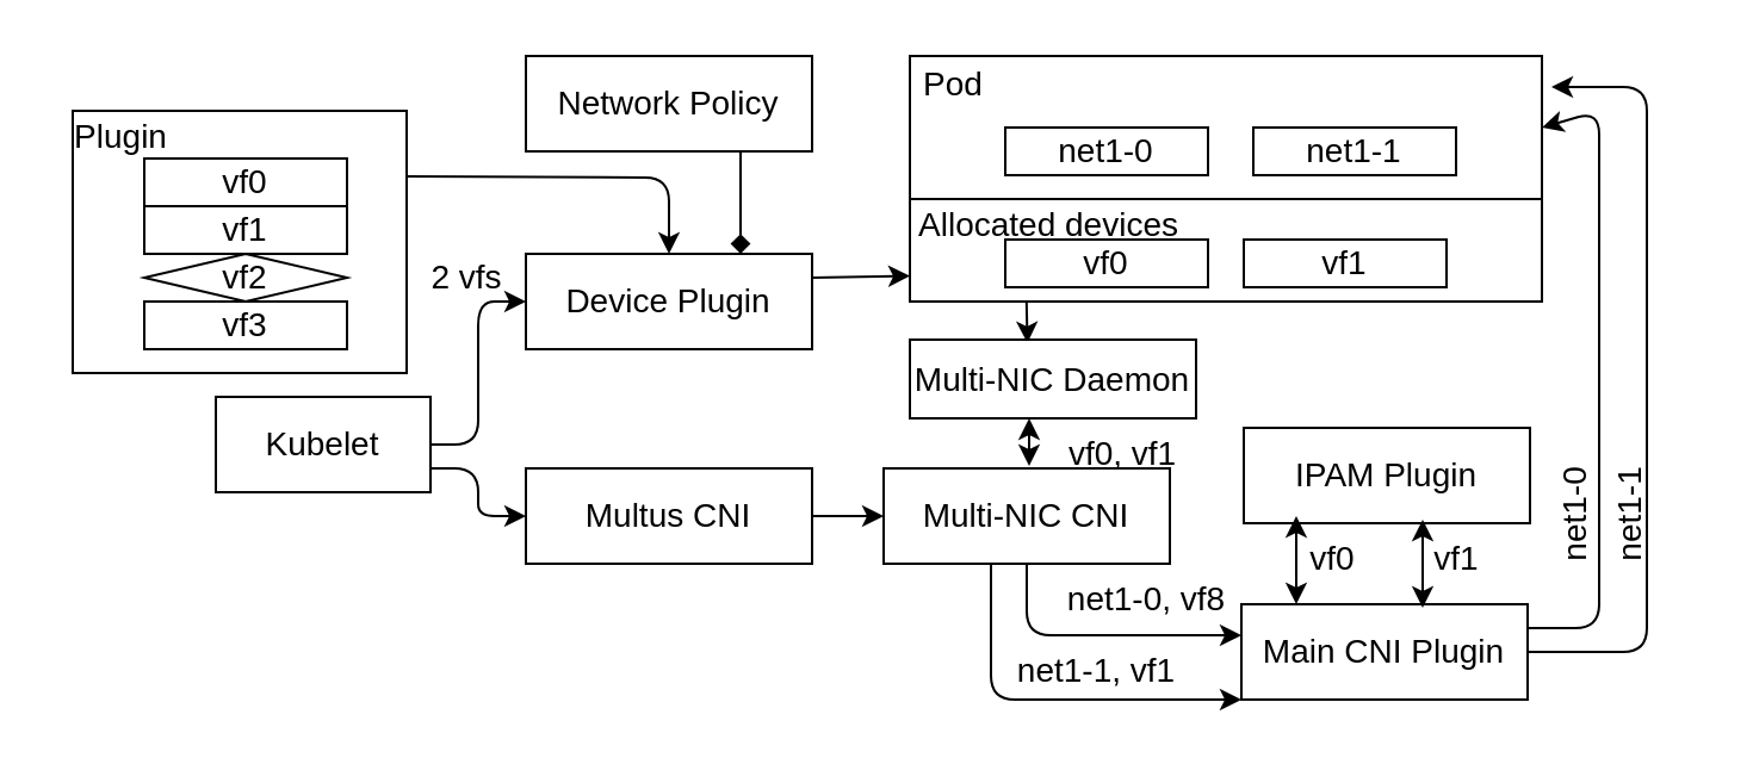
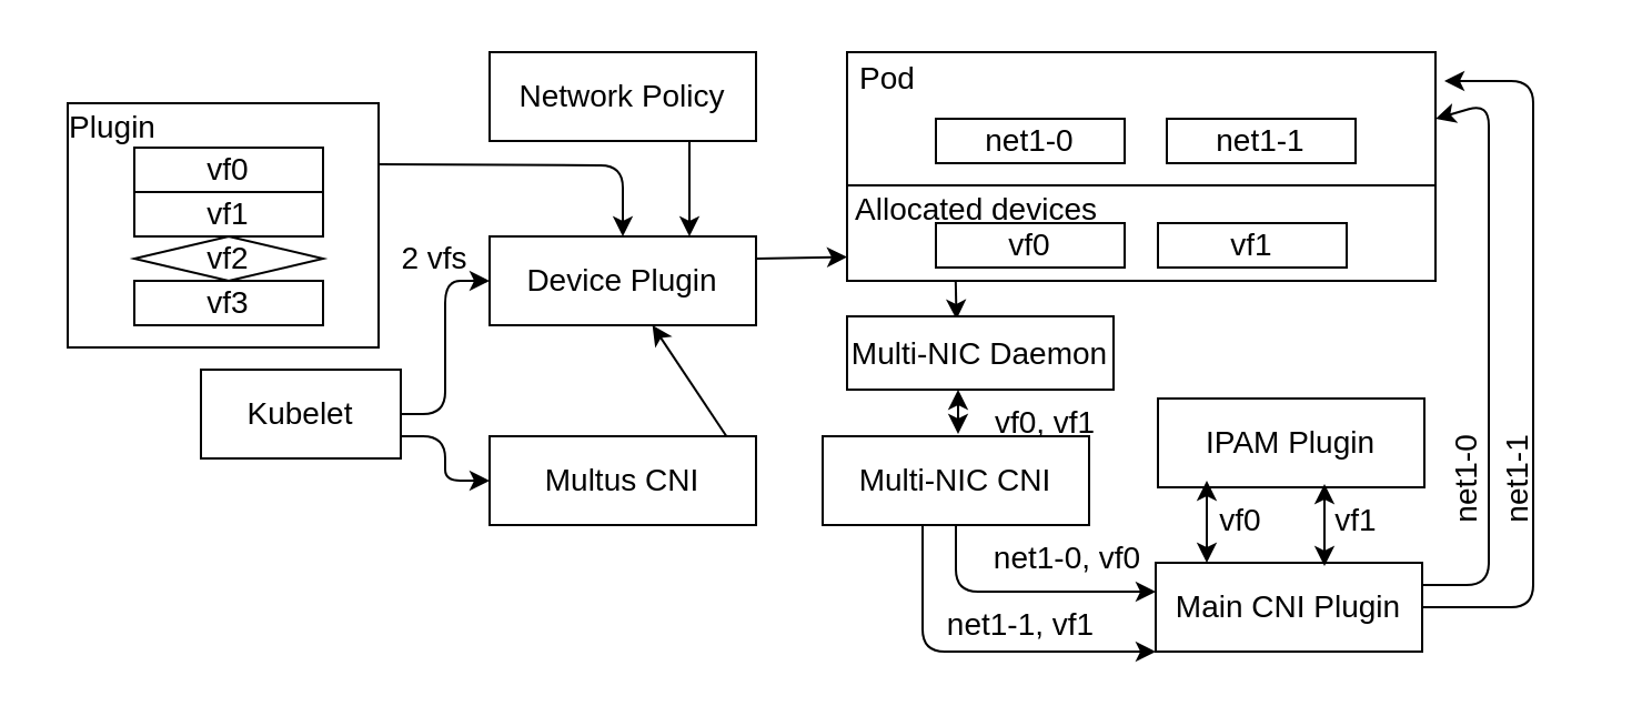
  <mxCell id="0" />
  <mxCell id="1" parent="0" />
  <mxCell id="2" style="edgeStyle=none;html=1;entryX=0.642;entryY=0;entryDx=0;entryDy=0;entryPerimeter=0;fontSize=14;startArrow=classic;startFill=1;" parent="1" edge="1"><mxGeometry relative="1" as="geometry"><mxPoint x="431" y="175" as="sourcePoint" /><mxPoint x="431" y="195" as="targetPoint" /></mxGeometry></mxCell>
  <mxCell id="3" style="edgeStyle=none;html=1;exitX=0.177;exitY=0.996;exitDx=0;exitDy=0;exitPerimeter=0;entryX=0.394;entryY=0.043;entryDx=0;entryDy=0;entryPerimeter=0;" parent="1" edge="1"><mxGeometry relative="1" as="geometry"><mxPoint x="429.905" y="125.828" as="sourcePoint" /><mxPoint x="430.28" y="143.419" as="targetPoint" /></mxGeometry></mxCell>
  <mxCell id="4" value="" style="rounded=0;whiteSpace=wrap;html=1;fontSize=14;" parent="1" vertex="1"><mxGeometry x="381" y="83" width="265" height="43" as="geometry" /></mxCell>
  <mxCell id="5" style="edgeStyle=none;html=1;exitX=1;exitY=0.25;exitDx=0;exitDy=0;entryX=0;entryY=0.75;entryDx=0;entryDy=0;" parent="1" source="6" target="4" edge="1"><mxGeometry relative="1" as="geometry" /></mxCell>
  <mxCell id="6" value="Device Plugin" style="rounded=0;whiteSpace=wrap;html=1;fontSize=14;" parent="1" vertex="1"><mxGeometry x="220" y="106" width="120" height="40" as="geometry" /></mxCell>
  <mxCell id="7" value="Multi-NIC CNI" style="rounded=0;whiteSpace=wrap;html=1;fontSize=14;" parent="1" vertex="1"><mxGeometry x="370" y="196" width="120" height="40" as="geometry" /></mxCell>
  <mxCell id="8" value="IPAM Plugin" style="rounded=0;whiteSpace=wrap;html=1;fontSize=14;" parent="1" vertex="1"><mxGeometry x="521" y="179" width="120" height="40" as="geometry" /></mxCell>
- <mxCell id="9" style="edgeStyle=none;html=1;exitX=1;exitY=0.5;exitDx=0;exitDy=0;entryX=0;entryY=0.5;entryDx=0;entryDy=0;fontSize=14;" parent="1" source="10" target="7" edge="1"><mxGeometry relative="1" as="geometry" /></mxCell>
+ <mxCell id="9" style="edgeStyle=none;html=1;exitX=1;exitY=0.5;exitDx=0;exitDy=0;fontSize=14;" parent="1" source="10" target="6" edge="1"><mxGeometry relative="1" as="geometry" /></mxCell>
  <mxCell id="10" value="Multus CNI" style="rounded=0;whiteSpace=wrap;html=1;fontSize=14;" parent="1" vertex="1"><mxGeometry x="220" y="196" width="120" height="40" as="geometry" /></mxCell>
  <mxCell id="11" style="edgeStyle=none;html=1;exitX=1;exitY=0.5;exitDx=0;exitDy=0;entryX=0;entryY=0.5;entryDx=0;entryDy=0;fontSize=14;" parent="1" source="12" target="6" edge="1"><mxGeometry relative="1" as="geometry"><Array as="points"><mxPoint x="200" y="186" /><mxPoint x="200" y="126" /></Array></mxGeometry></mxCell>
  <mxCell id="12" value="Kubelet" style="rounded=0;whiteSpace=wrap;html=1;fontSize=14;" parent="1" vertex="1"><mxGeometry x="90" y="166" width="90" height="40" as="geometry" /></mxCell>
  <mxCell id="13" style="edgeStyle=none;html=1;exitX=1;exitY=0.75;exitDx=0;exitDy=0;entryX=0;entryY=0.5;entryDx=0;entryDy=0;fontSize=14;" parent="1" source="12" target="10" edge="1"><mxGeometry relative="1" as="geometry"><mxPoint x="190" y="196" as="sourcePoint" /><mxPoint x="250" y="136" as="targetPoint" /><Array as="points"><mxPoint x="200" y="196" /><mxPoint x="200" y="216" /><mxPoint x="220" y="216" /></Array></mxGeometry></mxCell>
  <mxCell id="14" value="" style="rounded=0;whiteSpace=wrap;html=1;fontSize=14;" parent="1" vertex="1"><mxGeometry x="381" y="23" width="265" height="60" as="geometry" /></mxCell>
  <mxCell id="15" value="Pod" style="text;html=1;align=center;verticalAlign=middle;resizable=0;points=[];autosize=1;strokeColor=none;fillColor=none;fontSize=14;" parent="1" vertex="1"><mxGeometry x="374" y="20" width="50" height="30" as="geometry" /></mxCell>
  <mxCell id="16" value="vf0" style="rounded=0;whiteSpace=wrap;html=1;fontSize=14;" parent="1" vertex="1"><mxGeometry x="421" y="100" width="85" height="20" as="geometry" /></mxCell>
  <mxCell id="17" value="vf1" style="rounded=0;whiteSpace=wrap;html=1;fontSize=14;" parent="1" vertex="1"><mxGeometry x="521" y="100" width="85" height="20" as="geometry" /></mxCell>
  <mxCell id="18" value="Allocated devices" style="text;html=1;align=center;verticalAlign=middle;resizable=0;points=[];autosize=1;strokeColor=none;fillColor=none;fontSize=14;" parent="1" vertex="1"><mxGeometry x="374" y="79" width="130" height="30" as="geometry" /></mxCell>
  <mxCell id="19" style="edgeStyle=none;html=1;exitX=1;exitY=0.25;exitDx=0;exitDy=0;entryX=0.5;entryY=0;entryDx=0;entryDy=0;" parent="1" source="20" target="6" edge="1"><mxGeometry relative="1" as="geometry"><Array as="points"><mxPoint x="280" y="74" /></Array></mxGeometry></mxCell>
  <mxCell id="20" value="" style="rounded=0;whiteSpace=wrap;html=1;fontSize=14;" parent="1" vertex="1"><mxGeometry x="30" y="46" width="140" height="110" as="geometry" /></mxCell>
  <mxCell id="21" value="Plugin" style="text;html=1;align=center;verticalAlign=middle;resizable=0;points=[];autosize=1;strokeColor=none;fillColor=none;fontSize=14;" parent="1" vertex="1"><mxGeometry x="20" y="42" width="60" height="30" as="geometry" /></mxCell>
  <mxCell id="22" value="vf0" style="rounded=0;whiteSpace=wrap;html=1;fontSize=14;" parent="1" vertex="1"><mxGeometry x="60" y="66" width="85" height="20" as="geometry" /></mxCell>
  <mxCell id="23" value="vf1" style="rounded=0;whiteSpace=wrap;html=1;fontSize=14;" parent="1" vertex="1"><mxGeometry x="60" y="86" width="85" height="20" as="geometry" /></mxCell>
  <mxCell id="24" value="vf2" style="rhombus;whiteSpace=wrap;html=1;fontSize=14;" parent="1" vertex="1"><mxGeometry x="60" y="106" width="85" height="20" as="geometry" /></mxCell>
  <mxCell id="25" value="vf3" style="rounded=0;whiteSpace=wrap;html=1;fontSize=14;" parent="1" vertex="1"><mxGeometry x="60" y="126" width="85" height="20" as="geometry" /></mxCell>
  <mxCell id="26" value="2 vfs" style="text;html=1;align=center;verticalAlign=middle;resizable=0;points=[];autosize=1;strokeColor=none;fillColor=none;fontSize=14;" parent="1" vertex="1"><mxGeometry x="170" y="101" width="50" height="30" as="geometry" /></mxCell>
  <mxCell id="27" value="net1-0" style="rounded=0;whiteSpace=wrap;html=1;fontSize=14;" parent="1" vertex="1"><mxGeometry x="421" y="53" width="85" height="20" as="geometry" /></mxCell>
  <mxCell id="28" value="net1-1" style="rounded=0;whiteSpace=wrap;html=1;fontSize=14;" parent="1" vertex="1"><mxGeometry x="525" y="53" width="85" height="20" as="geometry" /></mxCell>
  <mxCell id="29" value="net1-0" style="text;html=1;align=center;verticalAlign=middle;resizable=0;points=[];autosize=1;strokeColor=none;fillColor=none;fontSize=14;rotation=270;" parent="1" vertex="1"><mxGeometry x="630" y="201" width="60" height="30" as="geometry" /></mxCell>
  <mxCell id="30" value="vf0, vf1" style="text;html=1;align=center;verticalAlign=middle;resizable=0;points=[];autosize=1;strokeColor=none;fillColor=none;fontSize=14;" parent="1" vertex="1"><mxGeometry x="435" y="175" width="70" height="30" as="geometry" /></mxCell>
  <mxCell id="31" style="edgeStyle=none;html=1;exitX=1;exitY=0.25;exitDx=0;exitDy=0;entryX=1;entryY=0.5;entryDx=0;entryDy=0;" parent="1" source="32" target="14" edge="1"><mxGeometry relative="1" as="geometry"><Array as="points"><mxPoint x="670" y="263" /><mxPoint x="670" y="46" /></Array></mxGeometry></mxCell>
  <mxCell id="32" value="Main CNI Plugin" style="rounded=0;whiteSpace=wrap;html=1;fontSize=14;" parent="1" vertex="1"><mxGeometry x="520" y="253" width="120" height="40" as="geometry" /></mxCell>
  <mxCell id="33" style="edgeStyle=none;html=1;exitX=1;exitY=0.5;exitDx=0;exitDy=0;" parent="1" source="32" edge="1"><mxGeometry relative="1" as="geometry"><mxPoint x="650" y="273" as="sourcePoint" /><mxPoint x="650" y="36" as="targetPoint" /><Array as="points"><mxPoint x="690" y="273" /><mxPoint x="690" y="36" /></Array></mxGeometry></mxCell>
  <mxCell id="34" value="net1-1" style="text;html=1;align=center;verticalAlign=middle;resizable=0;points=[];autosize=1;strokeColor=none;fillColor=none;fontSize=14;rotation=270;" parent="1" vertex="1"><mxGeometry x="653" y="201" width="60" height="30" as="geometry" /></mxCell>
  <mxCell id="35" style="edgeStyle=none;html=1;" parent="1" edge="1"><mxGeometry relative="1" as="geometry"><Array as="points"><mxPoint x="430" y="266" /></Array><mxPoint x="520" y="266" as="targetPoint" /><mxPoint x="430" y="236" as="sourcePoint" /></mxGeometry></mxCell>
  <mxCell id="36" style="edgeStyle=none;html=1;exitX=0.375;exitY=0.996;exitDx=0;exitDy=0;entryX=0;entryY=1;entryDx=0;entryDy=0;exitPerimeter=0;" parent="1" edge="1"><mxGeometry relative="1" as="geometry"><mxPoint x="415" y="235.84" as="sourcePoint" /><mxPoint x="520" y="293" as="targetPoint" /><Array as="points"><mxPoint x="415" y="293" /></Array></mxGeometry></mxCell>
- <mxCell id="37" value="net1-0, vf8" style="text;html=1;align=center;verticalAlign=middle;resizable=0;points=[];autosize=1;strokeColor=none;fillColor=none;fontSize=14;" parent="1" vertex="1"><mxGeometry x="435" y="236" width="90" height="30" as="geometry" /></mxCell>
+ <mxCell id="37" value="net1-0, vf0" style="text;html=1;align=center;verticalAlign=middle;resizable=0;points=[];autosize=1;strokeColor=none;fillColor=none;fontSize=14;" parent="1" vertex="1"><mxGeometry x="435" y="236" width="90" height="30" as="geometry" /></mxCell>
  <mxCell id="38" value="net1-1, vf1" style="text;html=1;align=center;verticalAlign=middle;resizable=0;points=[];autosize=1;strokeColor=none;fillColor=none;fontSize=14;" parent="1" vertex="1"><mxGeometry x="414" y="266" width="90" height="30" as="geometry" /></mxCell>
  <mxCell id="39" style="edgeStyle=none;html=1;startArrow=classic;startFill=1;fontSize=14;entryX=0.25;entryY=0;entryDx=0;entryDy=0;" parent="1" edge="1"><mxGeometry relative="1" as="geometry"><mxPoint x="543" y="216" as="sourcePoint" /><mxPoint x="543" y="253" as="targetPoint" /></mxGeometry></mxCell>
  <mxCell id="40" value="vf0" style="text;html=1;align=center;verticalAlign=middle;resizable=0;points=[];autosize=1;strokeColor=none;fillColor=none;fontSize=14;" parent="1" vertex="1"><mxGeometry x="537.5" y="219" width="40" height="30" as="geometry" /></mxCell>
  <mxCell id="41" value="vf1" style="text;html=1;align=center;verticalAlign=middle;resizable=0;points=[];autosize=1;strokeColor=none;fillColor=none;fontSize=14;" parent="1" vertex="1"><mxGeometry x="590" y="219" width="40" height="30" as="geometry" /></mxCell>
  <mxCell id="42" style="edgeStyle=none;html=1;startArrow=classic;startFill=1;fontSize=14;entryX=0.25;entryY=0;entryDx=0;entryDy=0;" parent="1" edge="1"><mxGeometry relative="1" as="geometry"><mxPoint x="596" y="217.5" as="sourcePoint" /><mxPoint x="596" y="254.5" as="targetPoint" /></mxGeometry></mxCell>
  <mxCell id="43" value="Multi-NIC Daemon" style="rounded=0;whiteSpace=wrap;html=1;fontSize=14;" parent="1" vertex="1"><mxGeometry x="381" y="142" width="120" height="33" as="geometry" /></mxCell>
- <mxCell id="44" style="edgeStyle=none;html=1;exitX=0.75;exitY=1;exitDx=0;exitDy=0;entryX=0.75;entryY=0;entryDx=0;entryDy=0;endArrow=diamond;" edge="1" parent="1" source="45" target="6"><mxGeometry relative="1" as="geometry" /></mxCell>
+ <mxCell id="44" style="edgeStyle=none;html=1;exitX=0.75;exitY=1;exitDx=0;exitDy=0;entryX=0.75;entryY=0;entryDx=0;entryDy=0;" edge="1" parent="1" source="45" target="6"><mxGeometry relative="1" as="geometry" /></mxCell>
  <mxCell id="45" value="Network Policy" style="rounded=0;whiteSpace=wrap;html=1;fontSize=14;" vertex="1" parent="1"><mxGeometry x="220" y="23" width="120" height="40" as="geometry" /></mxCell>
